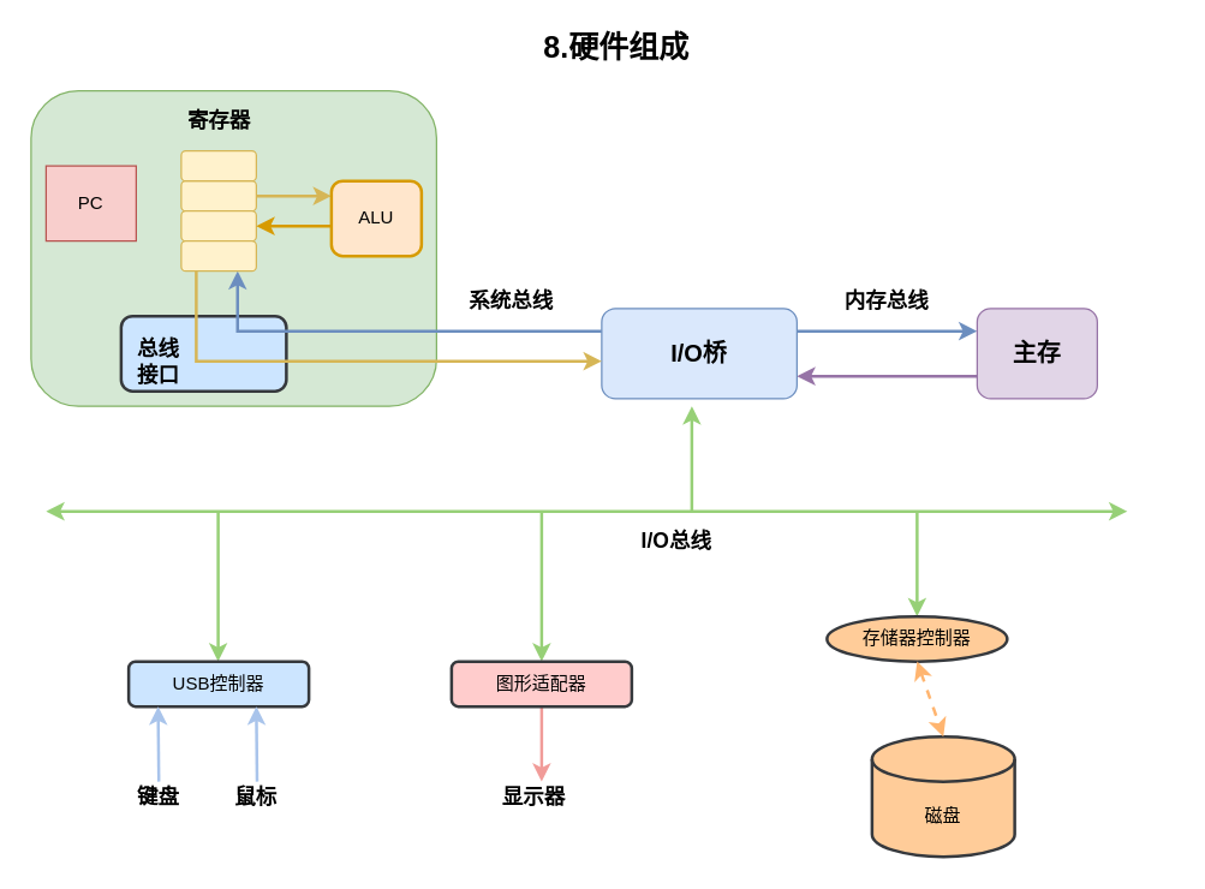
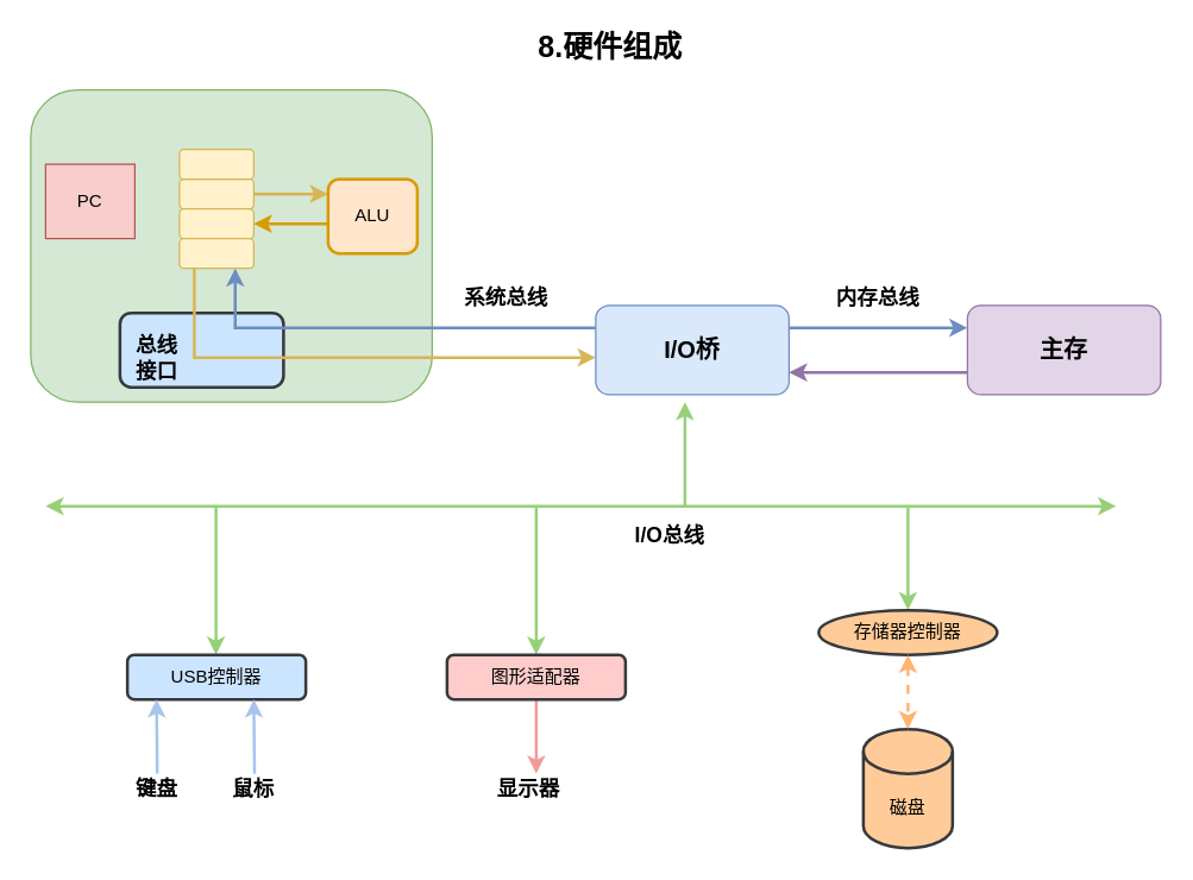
  <mxCell id="0" />
  <mxCell id="1" parent="0" />
  <mxCell id="2" value="" style="rounded=1;whiteSpace=wrap;html=1;fillColor=#d5e8d4;strokeColor=#82b366;" vertex="1" parent="1"><mxGeometry x="20" y="60" width="270" height="210" as="geometry" /></mxCell>
  <mxCell id="3" value="" style="rounded=1;whiteSpace=wrap;html=1;strokeWidth=2;fillColor=#cce5ff;strokeColor=#36393d;" vertex="1" parent="1"><mxGeometry x="80" y="210" width="110" height="50" as="geometry" /></mxCell>
  <mxCell id="4" value="&lt;b&gt;&lt;font style=&quot;font-size: 20px&quot;&gt;8.硬件组成&lt;/font&gt;&lt;/b&gt;" style="text;html=1;strokeColor=none;fillColor=none;align=center;verticalAlign=middle;whiteSpace=wrap;rounded=0;" vertex="1" parent="1"><mxGeometry x="340" y="20" width="140" height="20" as="geometry" /></mxCell>
  <mxCell id="5" style="edgeStyle=orthogonalEdgeStyle;rounded=0;orthogonalLoop=1;jettySize=auto;html=1;entryX=0;entryY=0.25;entryDx=0;entryDy=0;strokeWidth=2;fillColor=#dae8fc;strokeColor=#6c8ebf;" edge="1" parent="1" source="7" target="9"><mxGeometry relative="1" as="geometry"><Array as="points"><mxPoint x="560" y="220" /><mxPoint x="560" y="220" /></Array></mxGeometry></mxCell>
  <mxCell id="6" style="edgeStyle=orthogonalEdgeStyle;rounded=0;orthogonalLoop=1;jettySize=auto;html=1;strokeWidth=2;entryX=0.75;entryY=1;entryDx=0;entryDy=0;fillColor=#dae8fc;strokeColor=#6c8ebf;" edge="1" parent="1" source="7" target="16"><mxGeometry relative="1" as="geometry"><mxPoint x="290" y="220" as="targetPoint" /><Array as="points"><mxPoint x="158" y="220" /><mxPoint x="158" y="180" /></Array></mxGeometry></mxCell>
  <mxCell id="7" value="&lt;font style=&quot;font-size: 16px&quot;&gt;&lt;b&gt;I/O桥&lt;/b&gt;&lt;/font&gt;" style="rounded=1;whiteSpace=wrap;html=1;fillColor=#dae8fc;strokeColor=#6c8ebf;" vertex="1" parent="1"><mxGeometry x="400" y="205" width="130" height="60" as="geometry" /></mxCell>
  <mxCell id="8" style="edgeStyle=orthogonalEdgeStyle;rounded=0;orthogonalLoop=1;jettySize=auto;html=1;entryX=1;entryY=0.75;entryDx=0;entryDy=0;strokeWidth=2;fillColor=#e1d5e7;strokeColor=#9673a6;" edge="1" parent="1" source="9" target="7"><mxGeometry relative="1" as="geometry"><Array as="points"><mxPoint x="580" y="250" /><mxPoint x="580" y="250" /></Array></mxGeometry></mxCell>
- <mxCell id="9" value="&lt;font style=&quot;font-size: 16px&quot;&gt;&lt;b&gt;主存&lt;/b&gt;&lt;/font&gt;" style="rounded=1;whiteSpace=wrap;html=1;fillColor=#e1d5e7;strokeColor=#9673a6;" vertex="1" parent="1"><mxGeometry x="650" y="205" width="80" height="60" as="geometry" /></mxCell>
+ <mxCell id="9" value="&lt;font style=&quot;font-size: 16px&quot;&gt;&lt;b&gt;主存&lt;/b&gt;&lt;/font&gt;" style="rounded=1;whiteSpace=wrap;html=1;fillColor=#e1d5e7;strokeColor=#9673a6;" vertex="1" parent="1"><mxGeometry x="650" y="205" width="130" height="60" as="geometry" /></mxCell>
  <mxCell id="10" value="PC" style="whiteSpace=wrap;html=1;fillColor=#f8cecc;strokeColor=#b85450;rounded=0;" vertex="1" parent="1"><mxGeometry x="30" y="110" width="60" height="50" as="geometry" /></mxCell>
  <mxCell id="11" style="edgeStyle=orthogonalEdgeStyle;rounded=0;orthogonalLoop=1;jettySize=auto;html=1;strokeWidth=2;fillColor=#fff2cc;strokeColor=#d6b656;" edge="1" parent="1" source="12" target="18"><mxGeometry relative="1" as="geometry"><Array as="points"><mxPoint x="210" y="130" /><mxPoint x="210" y="130" /></Array></mxGeometry></mxCell>
  <mxCell id="12" value="" style="rounded=1;whiteSpace=wrap;html=1;fillColor=#fff2cc;strokeColor=#d6b656;" vertex="1" parent="1"><mxGeometry x="120" y="120" width="50" height="20" as="geometry" /></mxCell>
  <mxCell id="13" value="" style="rounded=1;whiteSpace=wrap;html=1;fillColor=#fff2cc;strokeColor=#d6b656;" vertex="1" parent="1"><mxGeometry x="120" y="100" width="50" height="20" as="geometry" /></mxCell>
  <mxCell id="14" value="" style="rounded=1;whiteSpace=wrap;html=1;fillColor=#fff2cc;strokeColor=#d6b656;" vertex="1" parent="1"><mxGeometry x="120" y="140" width="50" height="20" as="geometry" /></mxCell>
  <mxCell id="15" style="edgeStyle=orthogonalEdgeStyle;rounded=0;orthogonalLoop=1;jettySize=auto;html=1;strokeWidth=2;fillColor=#fff2cc;strokeColor=#d6b656;" edge="1" parent="1" source="16"><mxGeometry relative="1" as="geometry"><mxPoint x="400" y="240" as="targetPoint" /><Array as="points"><mxPoint x="130" y="240" /><mxPoint x="400" y="240" /></Array></mxGeometry></mxCell>
  <mxCell id="16" value="" style="rounded=1;whiteSpace=wrap;html=1;fillColor=#fff2cc;strokeColor=#d6b656;" vertex="1" parent="1"><mxGeometry x="120" y="160" width="50" height="20" as="geometry" /></mxCell>
  <mxCell id="17" style="edgeStyle=orthogonalEdgeStyle;rounded=0;orthogonalLoop=1;jettySize=auto;html=1;entryX=1;entryY=0.5;entryDx=0;entryDy=0;strokeWidth=2;fillColor=#ffe6cc;strokeColor=#d79b00;" edge="1" parent="1" source="18" target="14"><mxGeometry relative="1" as="geometry"><Array as="points"><mxPoint x="210" y="150" /><mxPoint x="210" y="150" /></Array></mxGeometry></mxCell>
  <mxCell id="18" value="ALU" style="rounded=1;whiteSpace=wrap;html=1;strokeWidth=2;fillColor=#ffe6cc;strokeColor=#d79b00;" vertex="1" parent="1"><mxGeometry x="220" y="120" width="60" height="50" as="geometry" /></mxCell>
- <mxCell id="19" value="&lt;b&gt;&lt;font style=&quot;font-size: 14px&quot;&gt;寄存器&lt;/font&gt;&lt;/b&gt;" style="text;html=1;strokeColor=none;fillColor=none;align=center;verticalAlign=middle;whiteSpace=wrap;rounded=0;" vertex="1" parent="1"><mxGeometry x="117.5" y="70" width="55" height="20" as="geometry" /></mxCell>
  <mxCell id="20" value="&lt;b&gt;&lt;font style=&quot;font-size: 14px&quot;&gt;内存总线&lt;/font&gt;&lt;/b&gt;" style="text;html=1;strokeColor=none;fillColor=none;align=center;verticalAlign=middle;whiteSpace=wrap;rounded=0;" vertex="1" parent="1"><mxGeometry x="550" y="190" width="80" height="20" as="geometry" /></mxCell>
  <mxCell id="21" value="&lt;b&gt;&lt;font style=&quot;font-size: 14px&quot;&gt;系统总线&lt;/font&gt;&lt;/b&gt;" style="text;html=1;strokeColor=none;fillColor=none;align=center;verticalAlign=middle;whiteSpace=wrap;rounded=0;" vertex="1" parent="1"><mxGeometry x="300" y="190" width="80" height="20" as="geometry" /></mxCell>
  <mxCell id="22" value="&lt;font style=&quot;font-size: 14px&quot;&gt;&lt;b&gt;总线接口&lt;/b&gt;&lt;/font&gt;" style="text;html=1;strokeColor=none;fillColor=none;align=center;verticalAlign=middle;whiteSpace=wrap;rounded=0;" vertex="1" parent="1"><mxGeometry x="85" y="230" width="40" height="20" as="geometry" /></mxCell>
  <mxCell id="23" value="" style="endArrow=classic;startArrow=classic;html=1;strokeWidth=2;fillColor=#cdeb8b;strokeColor=#97D077;" edge="1" parent="1"><mxGeometry width="50" height="50" relative="1" as="geometry"><mxPoint x="30" y="340" as="sourcePoint" /><mxPoint x="750" y="340" as="targetPoint" /></mxGeometry></mxCell>
  <mxCell id="24" value="" style="endArrow=classic;html=1;strokeWidth=2;fillColor=#cdeb8b;strokeColor=#97D077;" edge="1" parent="1"><mxGeometry width="50" height="50" relative="1" as="geometry"><mxPoint x="460" y="340" as="sourcePoint" /><mxPoint x="460" y="270" as="targetPoint" /><Array as="points"><mxPoint x="460" y="330" /></Array></mxGeometry></mxCell>
  <mxCell id="25" value="" style="endArrow=classic;html=1;strokeWidth=2;fillColor=#cdeb8b;strokeColor=#97D077;entryX=0.5;entryY=0;entryDx=0;entryDy=0;" edge="1" parent="1" target="28"><mxGeometry width="50" height="50" relative="1" as="geometry"><mxPoint x="610" y="340" as="sourcePoint" /><mxPoint x="610" y="420" as="targetPoint" /><Array as="points"><mxPoint x="610" y="390" /></Array></mxGeometry></mxCell>
  <mxCell id="26" value="" style="endArrow=classic;html=1;strokeWidth=2;strokeColor=#97D077;" edge="1" parent="1"><mxGeometry width="50" height="50" relative="1" as="geometry"><mxPoint x="360" y="340" as="sourcePoint" /><mxPoint x="360" y="440" as="targetPoint" /><Array as="points"><mxPoint x="360" y="390" /></Array></mxGeometry></mxCell>
  <mxCell id="27" value="" style="endArrow=classic;html=1;strokeWidth=2;strokeColor=#97D077;" edge="1" parent="1"><mxGeometry width="50" height="50" relative="1" as="geometry"><mxPoint x="144.58" y="340" as="sourcePoint" /><mxPoint x="144.58" y="440" as="targetPoint" /><Array as="points"><mxPoint x="144.58" y="390" /></Array></mxGeometry></mxCell>
  <mxCell id="28" value="存储器控制器" style="ellipse;whiteSpace=wrap;html=1;strokeWidth=2;fillColor=#ffcc99;strokeColor=#36393d;" vertex="1" parent="1"><mxGeometry x="550" y="410" width="120" height="30" as="geometry" /></mxCell>
- <mxCell id="29" value="磁盘" style="shape=cylinder3;whiteSpace=wrap;html=1;boundedLbl=1;backgroundOutline=1;size=15;strokeWidth=2;fillColor=#ffcc99;strokeColor=#36393d;" vertex="1" parent="1"><mxGeometry x="580" y="490" width="95" height="80" as="geometry" /></mxCell>
+ <mxCell id="29" value="磁盘" style="shape=cylinder3;whiteSpace=wrap;html=1;boundedLbl=1;backgroundOutline=1;size=15;strokeWidth=2;fillColor=#ffcc99;strokeColor=#36393d;" vertex="1" parent="1"><mxGeometry x="580" y="490" width="60" height="80" as="geometry" /></mxCell>
  <mxCell id="30" value="" style="edgeStyle=orthogonalEdgeStyle;rounded=0;orthogonalLoop=1;jettySize=auto;html=1;strokeWidth=2;fillColor=#ffcccc;strokeColor=#F19C99;" edge="1" parent="1" source="31"><mxGeometry relative="1" as="geometry"><mxPoint x="360" y="520" as="targetPoint" /></mxGeometry></mxCell>
  <mxCell id="31" value="图形适配器" style="rounded=1;whiteSpace=wrap;html=1;strokeWidth=2;fillColor=#ffcccc;strokeColor=#36393d;" vertex="1" parent="1"><mxGeometry x="300" y="440" width="120" height="30" as="geometry" /></mxCell>
  <mxCell id="32" value="&lt;font style=&quot;font-size: 14px&quot;&gt;&lt;b&gt;显示器&lt;/b&gt;&lt;/font&gt;" style="text;html=1;strokeColor=none;fillColor=none;align=center;verticalAlign=middle;whiteSpace=wrap;rounded=0;" vertex="1" parent="1"><mxGeometry x="320" y="520" width="70" height="20" as="geometry" /></mxCell>
  <mxCell id="33" value="USB控制器" style="rounded=1;whiteSpace=wrap;html=1;strokeWidth=2;fillColor=#cce5ff;strokeColor=#36393d;" vertex="1" parent="1"><mxGeometry x="85" y="440" width="120" height="30" as="geometry" /></mxCell>
  <mxCell id="34" value="" style="endArrow=classic;html=1;strokeWidth=2;strokeColor=#A9C4EB;" edge="1" parent="1"><mxGeometry width="50" height="50" relative="1" as="geometry"><mxPoint x="105.08" y="520" as="sourcePoint" /><mxPoint x="104.58" y="470" as="targetPoint" /></mxGeometry></mxCell>
  <mxCell id="35" value="" style="endArrow=classic;html=1;strokeWidth=2;fillColor=#cce5ff;strokeColor=#A9C4EB;" edge="1" parent="1"><mxGeometry width="50" height="50" relative="1" as="geometry"><mxPoint x="170.5" y="520" as="sourcePoint" /><mxPoint x="170" y="470" as="targetPoint" /></mxGeometry></mxCell>
  <mxCell id="36" value="&lt;font style=&quot;font-size: 14px&quot;&gt;&lt;b&gt;键盘&lt;/b&gt;&lt;/font&gt;" style="text;html=1;strokeColor=none;fillColor=none;align=center;verticalAlign=middle;whiteSpace=wrap;rounded=0;" vertex="1" parent="1"><mxGeometry x="70" y="520" width="70" height="20" as="geometry" /></mxCell>
  <mxCell id="37" value="&lt;font style=&quot;font-size: 14px&quot;&gt;&lt;b&gt;鼠标&lt;/b&gt;&lt;/font&gt;" style="text;html=1;strokeColor=none;fillColor=none;align=center;verticalAlign=middle;whiteSpace=wrap;rounded=0;" vertex="1" parent="1"><mxGeometry x="135" y="520" width="70" height="20" as="geometry" /></mxCell>
  <mxCell id="38" value="&lt;b&gt;&lt;font style=&quot;font-size: 14px&quot;&gt;I/O总线&lt;/font&gt;&lt;/b&gt;" style="text;html=1;strokeColor=none;fillColor=none;align=center;verticalAlign=middle;whiteSpace=wrap;rounded=0;" vertex="1" parent="1"><mxGeometry x="410" y="350" width="80" height="20" as="geometry" /></mxCell>
  <mxCell id="39" value="" style="endArrow=classic;startArrow=classic;html=1;strokeWidth=2;entryX=0.5;entryY=0;entryDx=0;entryDy=0;entryPerimeter=0;exitX=0.5;exitY=1;exitDx=0;exitDy=0;fillColor=#ffcc99;strokeColor=#FFB570;dashed=1;" edge="1" parent="1" source="28" target="29"><mxGeometry width="50" height="50" relative="1" as="geometry"><mxPoint x="610" y="450" as="sourcePoint" /><mxPoint x="690" y="570" as="targetPoint" /></mxGeometry></mxCell>
